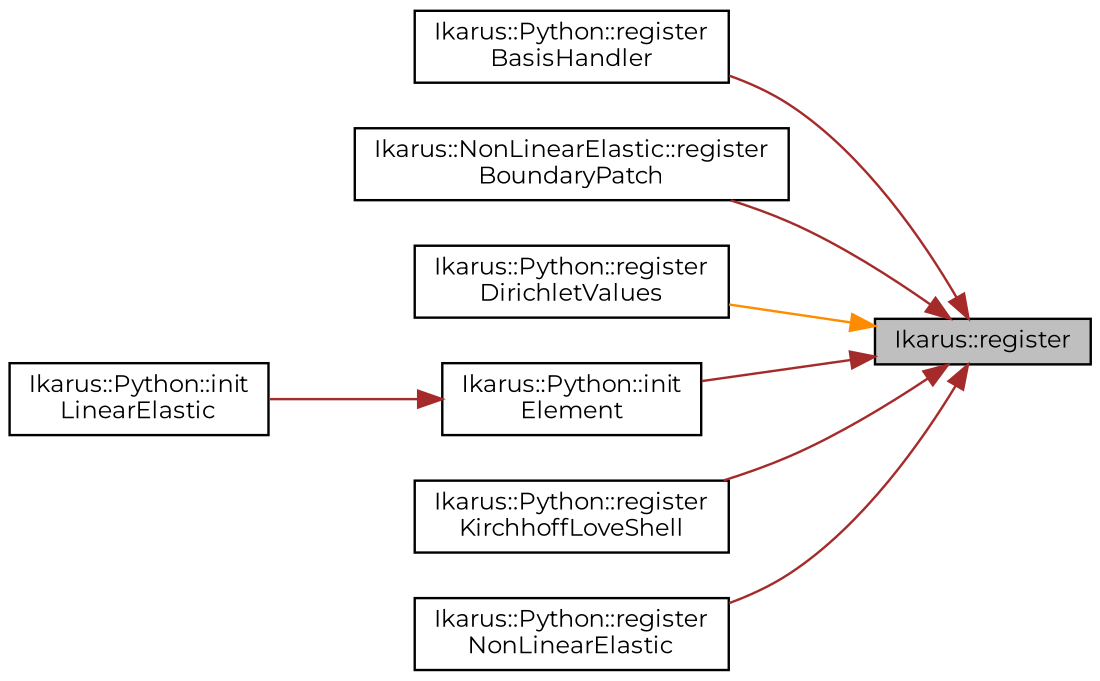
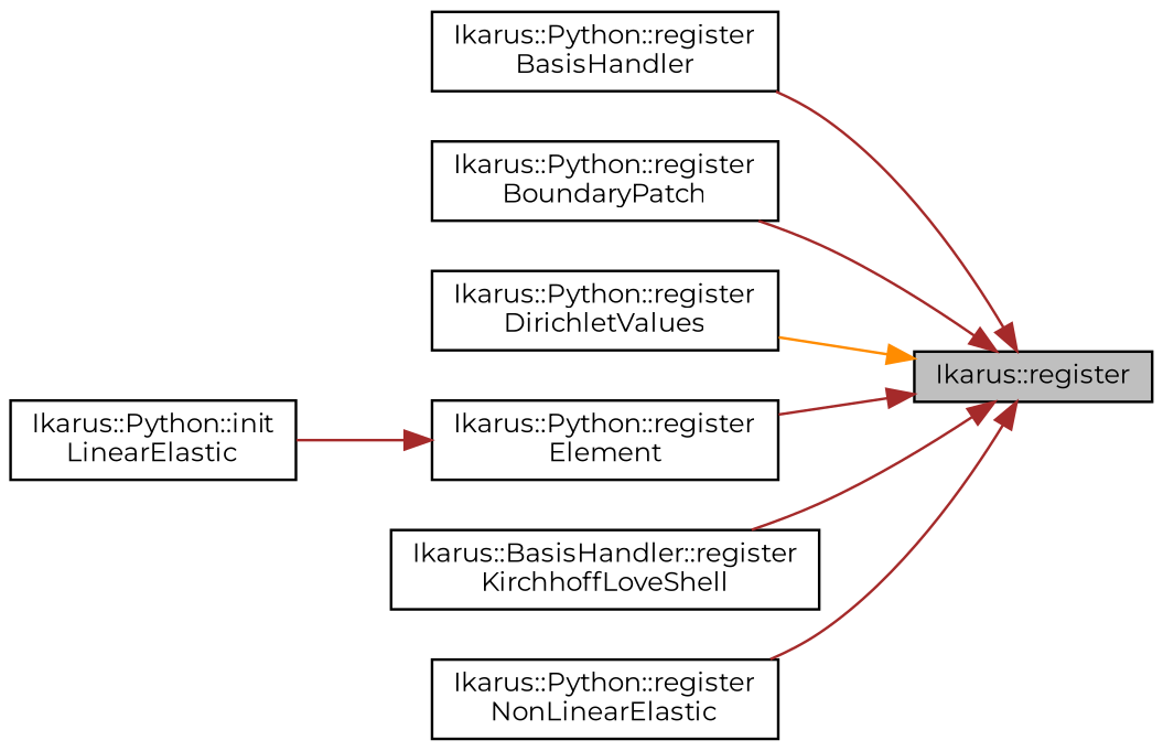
  digraph {
    fontname=Montserrat
    rankdir=RL
    node [color=black fillcolor=white fontname=Montserrat fontsize=10 shape=record style=filled]
    edge [color=brown dir=back fontname=Montserrat fontsize=10 labelfontname=Helvetica labelfontsize=10 style=solid]
    n1 [fillcolor=grey75 fontcolor=black height=0.2 label="Ikarus::register" width=0.4]
    n2 [height=0.2 label="Ikarus::Python::register\lBasisHandler" width=0.4]
-   n3 [height=0.2 label="Ikarus::NonLinearElastic::register\lBoundaryPatch" width=0.4]
+   n3 [height=0.2 label="Ikarus::Python::register\lBoundaryPatch" width=0.4]
    n4 [height=0.2 label="Ikarus::Python::register\lDirichletValues" width=0.4]
-   n5 [height=0.2 label="Ikarus::Python::init\lElement" width=0.4]
-   n6 [height=0.2 label="Ikarus::Python::register\lKirchhoffLoveShell" width=0.4]
+   n5 [height=0.2 label="Ikarus::Python::register\lElement" width=0.4]
+   n6 [height=0.2 label="Ikarus::BasisHandler::register\lKirchhoffLoveShell" width=0.4]
    n7 [height=0.2 label="Ikarus::Python::register\lNonLinearElastic" width=0.4]
    n8 [height=0.2 label="Ikarus::Python::init\lLinearElastic" width=0.4]
    n1 -> n2
    n1 -> n3
    n1 -> n4 [color=darkorange]
    n1 -> n5
    n1 -> n6
    n1 -> n7
    n5 -> n8
  }
